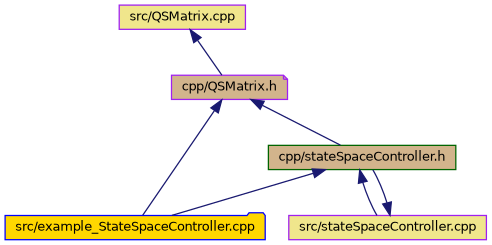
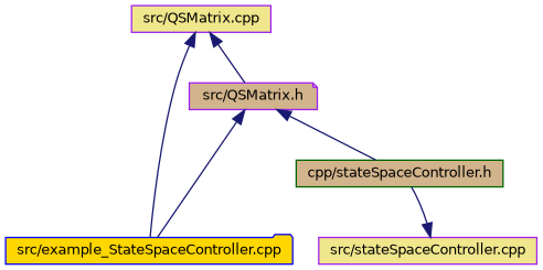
  digraph {
    node [color=purple fillcolor=khaki fontname=Helvetica fontsize=10 shape=box style=filled]
    edge [color=midnightblue dir=back fontname=Helvetica fontsize=10 labelfontname=Helvetica labelfontsize=10 style=solid]
    n1 [fontcolor=black height=0.2 label="src/QSMatrix.cpp" width=0.4]
-   n2 [fillcolor=tan height=0.2 label="cpp/QSMatrix.h" shape=note width=0.4]
+   n2 [fillcolor=tan height=0.2 label="src/QSMatrix.h" shape=note width=0.4]
    n3 [color=darkgreen fillcolor=tan height=0.2 label="cpp/stateSpaceController.h" width=0.4]
    n4 [color=blue fillcolor=gold height=0.2 label="src/example_StateSpaceController.cpp" shape=folder width=0.4]
    n5 [height=0.2 label="src/stateSpaceController.cpp" width=0.4]
    n1 -> n2
    n2 -> n3
    n2 -> n4
-   n3 -> n4
-   n3 -> n5
+   n1 -> n4
    n5 -> n3
  }
